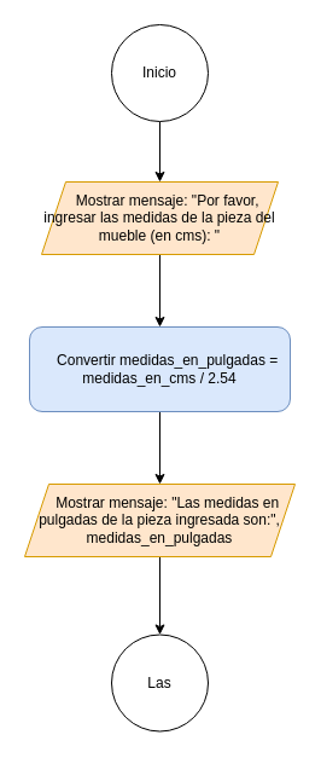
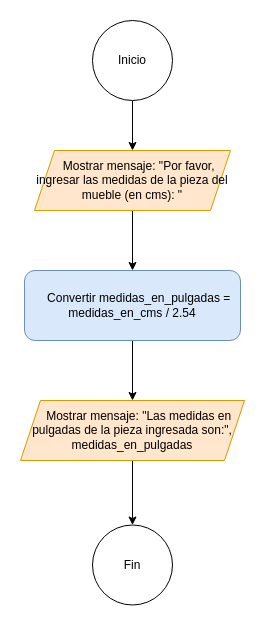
  <mxCell id="0" />
  <mxCell id="1" parent="0" />
  <mxCell id="2" value="" style="edgeStyle=orthogonalEdgeStyle;rounded=0;orthogonalLoop=1;jettySize=auto;html=1;" parent="1" source="3" target="5" edge="1"><mxGeometry relative="1" as="geometry" /></mxCell>
  <mxCell id="3" value="Inicio" style="ellipse;whiteSpace=wrap;html=1;aspect=fixed;" parent="1" vertex="1"><mxGeometry x="92" y="20" width="80" height="80" as="geometry" /></mxCell>
  <mxCell id="4" value="" style="edgeStyle=orthogonalEdgeStyle;rounded=0;orthogonalLoop=1;jettySize=auto;html=1;" parent="1" source="5" target="7" edge="1"><mxGeometry relative="1" as="geometry" /></mxCell>
  <mxCell id="5" value="&lt;div&gt;&amp;nbsp; &amp;nbsp; Mostrar mensaje: &quot;Por favor, ingresar las medidas de la pieza del mueble (en cms): &quot;&lt;/div&gt;" style="shape=parallelogram;perimeter=parallelogramPerimeter;whiteSpace=wrap;html=1;fixedSize=1;fillColor=#ffe6cc;strokeColor=#d79b00;" parent="1" vertex="1"><mxGeometry x="34" y="150" width="196" height="60" as="geometry" /></mxCell>
  <mxCell id="6" style="edgeStyle=orthogonalEdgeStyle;rounded=0;orthogonalLoop=1;jettySize=auto;html=1;entryX=0.5;entryY=0;entryDx=0;entryDy=0;" parent="1" source="7" target="9" edge="1"><mxGeometry relative="1" as="geometry" /></mxCell>
  <mxCell id="7" value="&lt;div&gt;&amp;nbsp; &amp;nbsp; Convertir medidas_en_pulgadas = medidas_en_cms / 2.54&lt;/div&gt;" style="rounded=1;whiteSpace=wrap;html=1;fillColor=#dae8fc;strokeColor=#6c8ebf;" parent="1" vertex="1"><mxGeometry x="24" y="270" width="216" height="70" as="geometry" /></mxCell>
  <mxCell id="8" style="edgeStyle=orthogonalEdgeStyle;rounded=0;orthogonalLoop=1;jettySize=auto;html=1;entryX=0.5;entryY=0;entryDx=0;entryDy=0;" parent="1" source="9" target="10" edge="1"><mxGeometry relative="1" as="geometry" /></mxCell>
  <mxCell id="9" value="&lt;div&gt;&amp;nbsp; &amp;nbsp; Mostrar mensaje: &quot;Las medidas en pulgadas de la pieza ingresada son:&quot;, medidas_en_pulgadas&lt;/div&gt;" style="shape=parallelogram;perimeter=parallelogramPerimeter;whiteSpace=wrap;html=1;fixedSize=1;fillColor=#ffe6cc;strokeColor=#d79b00;" parent="1" vertex="1"><mxGeometry x="20" y="400" width="224" height="60" as="geometry" /></mxCell>
- <mxCell id="10" value="Las" style="ellipse;whiteSpace=wrap;html=1;aspect=fixed;" parent="1" vertex="1"><mxGeometry x="92" y="524.5" width="80" height="80" as="geometry" /></mxCell>
+ <mxCell id="10" value="Fin" style="ellipse;whiteSpace=wrap;html=1;aspect=fixed;" parent="1" vertex="1"><mxGeometry x="92" y="524.5" width="80" height="80" as="geometry" /></mxCell>
